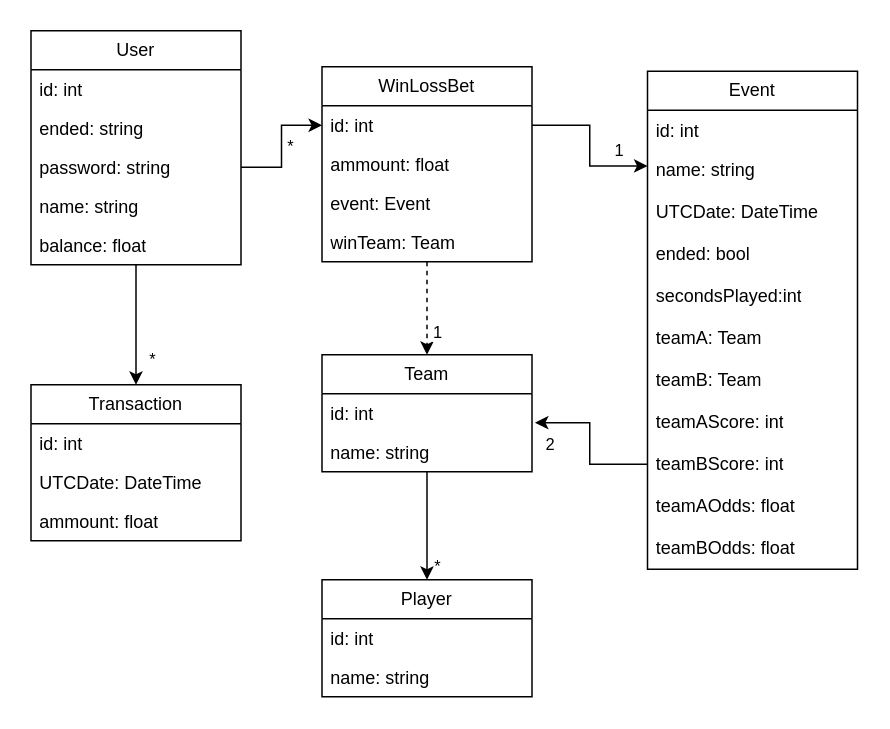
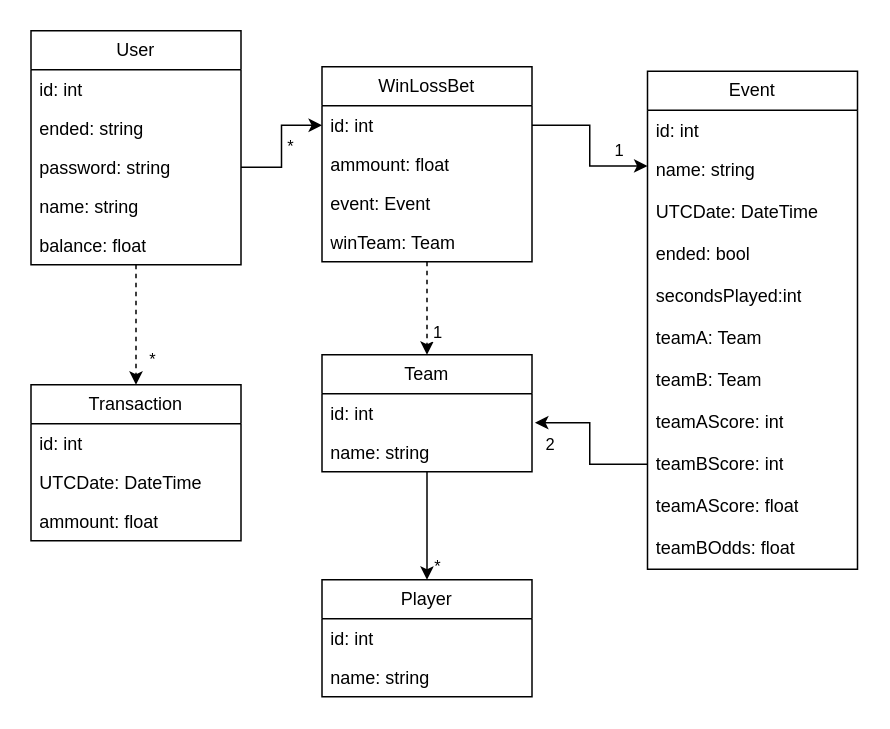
  <mxCell id="0" />
  <mxCell id="1" parent="0" />
- <mxCell id="2" style="edgeStyle=orthogonalEdgeStyle;rounded=0;orthogonalLoop=1;jettySize=auto;html=1;exitX=0.5;exitY=1;exitDx=0;exitDy=0;entryX=0.5;entryY=0;entryDx=0;entryDy=0;" edge="1" parent="1" source="4" target="28"><mxGeometry relative="1" as="geometry" /></mxCell>
+ <mxCell id="2" style="edgeStyle=orthogonalEdgeStyle;rounded=0;orthogonalLoop=1;jettySize=auto;html=1;exitX=0.5;exitY=1;exitDx=0;exitDy=0;entryX=0.5;entryY=0;entryDx=0;entryDy=0;dashed=1;" edge="1" parent="1" source="4" target="28"><mxGeometry relative="1" as="geometry" /></mxCell>
  <mxCell id="3" value="*" style="edgeLabel;html=1;align=center;verticalAlign=middle;resizable=0;points=[];" vertex="1" connectable="0" parent="2"><mxGeometry x="0.414" y="-2" relative="1" as="geometry"><mxPoint x="12" y="5" as="offset" /></mxGeometry></mxCell>
  <mxCell id="4" value="User" style="swimlane;fontStyle=0;childLayout=stackLayout;horizontal=1;startSize=26;fillColor=none;horizontalStack=0;resizeParent=1;resizeParentMax=0;resizeLast=0;collapsible=1;marginBottom=0;whiteSpace=wrap;html=1;" vertex="1" parent="1"><mxGeometry x="20" y="20" width="140" height="156" as="geometry" /></mxCell>
  <mxCell id="5" value="id: int" style="text;strokeColor=none;fillColor=none;align=left;verticalAlign=top;spacingLeft=4;spacingRight=4;overflow=hidden;rotatable=0;points=[[0,0.5],[1,0.5]];portConstraint=eastwest;whiteSpace=wrap;html=1;" vertex="1" parent="4"><mxGeometry y="26" width="140" height="26" as="geometry" /></mxCell>
  <mxCell id="6" value="ended: string" style="text;strokeColor=none;fillColor=none;align=left;verticalAlign=top;spacingLeft=4;spacingRight=4;overflow=hidden;rotatable=0;points=[[0,0.5],[1,0.5]];portConstraint=eastwest;whiteSpace=wrap;html=1;" vertex="1" parent="4"><mxGeometry y="52" width="140" height="26" as="geometry" /></mxCell>
  <mxCell id="7" value="password: string" style="text;strokeColor=none;fillColor=none;align=left;verticalAlign=top;spacingLeft=4;spacingRight=4;overflow=hidden;rotatable=0;points=[[0,0.5],[1,0.5]];portConstraint=eastwest;whiteSpace=wrap;html=1;" vertex="1" parent="4"><mxGeometry y="78" width="140" height="26" as="geometry" /></mxCell>
  <mxCell id="8" value="name: string" style="text;strokeColor=none;fillColor=none;align=left;verticalAlign=top;spacingLeft=4;spacingRight=4;overflow=hidden;rotatable=0;points=[[0,0.5],[1,0.5]];portConstraint=eastwest;whiteSpace=wrap;html=1;" vertex="1" parent="4"><mxGeometry y="104" width="140" height="26" as="geometry" /></mxCell>
  <mxCell id="9" value="balance: float" style="text;strokeColor=none;fillColor=none;align=left;verticalAlign=top;spacingLeft=4;spacingRight=4;overflow=hidden;rotatable=0;points=[[0,0.5],[1,0.5]];portConstraint=eastwest;whiteSpace=wrap;html=1;" vertex="1" parent="4"><mxGeometry y="130" width="140" height="26" as="geometry" /></mxCell>
  <mxCell id="10" value="Team" style="swimlane;fontStyle=0;childLayout=stackLayout;horizontal=1;startSize=26;fillColor=none;horizontalStack=0;resizeParent=1;resizeParentMax=0;resizeLast=0;collapsible=1;marginBottom=0;whiteSpace=wrap;html=1;" vertex="1" parent="1"><mxGeometry x="214" y="236" width="140" height="78" as="geometry" /></mxCell>
  <mxCell id="11" value="id: int" style="text;strokeColor=none;fillColor=none;align=left;verticalAlign=top;spacingLeft=4;spacingRight=4;overflow=hidden;rotatable=0;points=[[0,0.5],[1,0.5]];portConstraint=eastwest;whiteSpace=wrap;html=1;" vertex="1" parent="10"><mxGeometry y="26" width="140" height="26" as="geometry" /></mxCell>
  <mxCell id="12" value="name: string" style="text;strokeColor=none;fillColor=none;align=left;verticalAlign=top;spacingLeft=4;spacingRight=4;overflow=hidden;rotatable=0;points=[[0,0.5],[1,0.5]];portConstraint=eastwest;whiteSpace=wrap;html=1;" vertex="1" parent="10"><mxGeometry y="52" width="140" height="26" as="geometry" /></mxCell>
  <mxCell id="13" value="Event" style="swimlane;fontStyle=0;childLayout=stackLayout;horizontal=1;startSize=26;fillColor=none;horizontalStack=0;resizeParent=1;resizeParentMax=0;resizeLast=0;collapsible=1;marginBottom=0;whiteSpace=wrap;html=1;" vertex="1" parent="1"><mxGeometry x="431" y="47" width="140" height="332" as="geometry" /></mxCell>
  <mxCell id="14" value="id: int" style="text;strokeColor=none;fillColor=none;align=left;verticalAlign=top;spacingLeft=4;spacingRight=4;overflow=hidden;rotatable=0;points=[[0,0.5],[1,0.5]];portConstraint=eastwest;whiteSpace=wrap;html=1;" vertex="1" parent="13"><mxGeometry y="26" width="140" height="26" as="geometry" /></mxCell>
  <mxCell id="15" value="name: string" style="text;strokeColor=none;fillColor=none;align=left;verticalAlign=top;spacingLeft=4;spacingRight=4;overflow=hidden;rotatable=0;points=[[0,0.5],[1,0.5]];portConstraint=eastwest;whiteSpace=wrap;html=1;" vertex="1" parent="13"><mxGeometry y="52" width="140" height="28" as="geometry" /></mxCell>
  <mxCell id="16" value="UTCDate: DateTime" style="text;strokeColor=none;fillColor=none;align=left;verticalAlign=top;spacingLeft=4;spacingRight=4;overflow=hidden;rotatable=0;points=[[0,0.5],[1,0.5]];portConstraint=eastwest;whiteSpace=wrap;html=1;" vertex="1" parent="13"><mxGeometry y="80" width="140" height="28" as="geometry" /></mxCell>
  <mxCell id="17" value="ended: bool" style="text;strokeColor=none;fillColor=none;align=left;verticalAlign=top;spacingLeft=4;spacingRight=4;overflow=hidden;rotatable=0;points=[[0,0.5],[1,0.5]];portConstraint=eastwest;whiteSpace=wrap;html=1;" vertex="1" parent="13"><mxGeometry y="108" width="140" height="28" as="geometry" /></mxCell>
  <mxCell id="18" value="secondsPlayed:int" style="text;strokeColor=none;fillColor=none;align=left;verticalAlign=top;spacingLeft=4;spacingRight=4;overflow=hidden;rotatable=0;points=[[0,0.5],[1,0.5]];portConstraint=eastwest;whiteSpace=wrap;html=1;" vertex="1" parent="13"><mxGeometry y="136" width="140" height="28" as="geometry" /></mxCell>
  <mxCell id="19" value="teamA: Team" style="text;strokeColor=none;fillColor=none;align=left;verticalAlign=top;spacingLeft=4;spacingRight=4;overflow=hidden;rotatable=0;points=[[0,0.5],[1,0.5]];portConstraint=eastwest;whiteSpace=wrap;html=1;" vertex="1" parent="13"><mxGeometry y="164" width="140" height="28" as="geometry" /></mxCell>
  <mxCell id="20" value="teamB: Team" style="text;strokeColor=none;fillColor=none;align=left;verticalAlign=top;spacingLeft=4;spacingRight=4;overflow=hidden;rotatable=0;points=[[0,0.5],[1,0.5]];portConstraint=eastwest;whiteSpace=wrap;html=1;" vertex="1" parent="13"><mxGeometry y="192" width="140" height="28" as="geometry" /></mxCell>
  <mxCell id="21" value="teamAScore: int" style="text;strokeColor=none;fillColor=none;align=left;verticalAlign=top;spacingLeft=4;spacingRight=4;overflow=hidden;rotatable=0;points=[[0,0.5],[1,0.5]];portConstraint=eastwest;whiteSpace=wrap;html=1;" vertex="1" parent="13"><mxGeometry y="220" width="140" height="28" as="geometry" /></mxCell>
  <mxCell id="22" value="teamBScore: int" style="text;strokeColor=none;fillColor=none;align=left;verticalAlign=top;spacingLeft=4;spacingRight=4;overflow=hidden;rotatable=0;points=[[0,0.5],[1,0.5]];portConstraint=eastwest;whiteSpace=wrap;html=1;" vertex="1" parent="13"><mxGeometry y="248" width="140" height="28" as="geometry" /></mxCell>
- <mxCell id="23" value="teamAOdds: float" style="text;strokeColor=none;fillColor=none;align=left;verticalAlign=top;spacingLeft=4;spacingRight=4;overflow=hidden;rotatable=0;points=[[0,0.5],[1,0.5]];portConstraint=eastwest;whiteSpace=wrap;html=1;" vertex="1" parent="13"><mxGeometry y="276" width="140" height="28" as="geometry" /></mxCell>
+ <mxCell id="23" value="teamAScore: float" style="text;strokeColor=none;fillColor=none;align=left;verticalAlign=top;spacingLeft=4;spacingRight=4;overflow=hidden;rotatable=0;points=[[0,0.5],[1,0.5]];portConstraint=eastwest;whiteSpace=wrap;html=1;" vertex="1" parent="13"><mxGeometry y="276" width="140" height="28" as="geometry" /></mxCell>
  <mxCell id="24" value="teamBOdds: float" style="text;strokeColor=none;fillColor=none;align=left;verticalAlign=top;spacingLeft=4;spacingRight=4;overflow=hidden;rotatable=0;points=[[0,0.5],[1,0.5]];portConstraint=eastwest;whiteSpace=wrap;html=1;" vertex="1" parent="13"><mxGeometry y="304" width="140" height="28" as="geometry" /></mxCell>
  <mxCell id="25" value="Player" style="swimlane;fontStyle=0;childLayout=stackLayout;horizontal=1;startSize=26;fillColor=none;horizontalStack=0;resizeParent=1;resizeParentMax=0;resizeLast=0;collapsible=1;marginBottom=0;whiteSpace=wrap;html=1;" vertex="1" parent="1"><mxGeometry x="214" y="386" width="140" height="78" as="geometry" /></mxCell>
  <mxCell id="26" value="id: int" style="text;strokeColor=none;fillColor=none;align=left;verticalAlign=top;spacingLeft=4;spacingRight=4;overflow=hidden;rotatable=0;points=[[0,0.5],[1,0.5]];portConstraint=eastwest;whiteSpace=wrap;html=1;" vertex="1" parent="25"><mxGeometry y="26" width="140" height="26" as="geometry" /></mxCell>
  <mxCell id="27" value="name: string" style="text;strokeColor=none;fillColor=none;align=left;verticalAlign=top;spacingLeft=4;spacingRight=4;overflow=hidden;rotatable=0;points=[[0,0.5],[1,0.5]];portConstraint=eastwest;whiteSpace=wrap;html=1;" vertex="1" parent="25"><mxGeometry y="52" width="140" height="26" as="geometry" /></mxCell>
  <mxCell id="28" value="Transaction" style="swimlane;fontStyle=0;childLayout=stackLayout;horizontal=1;startSize=26;fillColor=none;horizontalStack=0;resizeParent=1;resizeParentMax=0;resizeLast=0;collapsible=1;marginBottom=0;whiteSpace=wrap;html=1;" vertex="1" parent="1"><mxGeometry x="20" y="256" width="140" height="104" as="geometry" /></mxCell>
  <mxCell id="29" value="id: int" style="text;strokeColor=none;fillColor=none;align=left;verticalAlign=top;spacingLeft=4;spacingRight=4;overflow=hidden;rotatable=0;points=[[0,0.5],[1,0.5]];portConstraint=eastwest;whiteSpace=wrap;html=1;" vertex="1" parent="28"><mxGeometry y="26" width="140" height="26" as="geometry" /></mxCell>
  <mxCell id="30" value="UTCDate: DateTime" style="text;strokeColor=none;fillColor=none;align=left;verticalAlign=top;spacingLeft=4;spacingRight=4;overflow=hidden;rotatable=0;points=[[0,0.5],[1,0.5]];portConstraint=eastwest;whiteSpace=wrap;html=1;" vertex="1" parent="28"><mxGeometry y="52" width="140" height="26" as="geometry" /></mxCell>
  <mxCell id="31" value="ammount: float" style="text;strokeColor=none;fillColor=none;align=left;verticalAlign=top;spacingLeft=4;spacingRight=4;overflow=hidden;rotatable=0;points=[[0,0.5],[1,0.5]];portConstraint=eastwest;whiteSpace=wrap;html=1;" vertex="1" parent="28"><mxGeometry y="78" width="140" height="26" as="geometry" /></mxCell>
  <mxCell id="32" style="edgeStyle=orthogonalEdgeStyle;rounded=0;orthogonalLoop=1;jettySize=auto;html=1;exitX=0.5;exitY=1;exitDx=0;exitDy=0;dashed=1;" edge="1" parent="1" source="34" target="10"><mxGeometry relative="1" as="geometry" /></mxCell>
  <mxCell id="33" value="1" style="edgeLabel;html=1;align=center;verticalAlign=middle;resizable=0;points=[];" vertex="1" connectable="0" parent="32"><mxGeometry x="0.652" y="1" relative="1" as="geometry"><mxPoint x="5" y="-5" as="offset" /></mxGeometry></mxCell>
  <mxCell id="34" value="WinLossBet" style="swimlane;fontStyle=0;childLayout=stackLayout;horizontal=1;startSize=26;fillColor=none;horizontalStack=0;resizeParent=1;resizeParentMax=0;resizeLast=0;collapsible=1;marginBottom=0;whiteSpace=wrap;html=1;" vertex="1" parent="1"><mxGeometry x="214" y="44" width="140" height="130" as="geometry" /></mxCell>
  <mxCell id="35" value="id: int" style="text;strokeColor=none;fillColor=none;align=left;verticalAlign=top;spacingLeft=4;spacingRight=4;overflow=hidden;rotatable=0;points=[[0,0.5],[1,0.5]];portConstraint=eastwest;whiteSpace=wrap;html=1;" vertex="1" parent="34"><mxGeometry y="26" width="140" height="26" as="geometry" /></mxCell>
  <mxCell id="36" value="ammount: float" style="text;strokeColor=none;fillColor=none;align=left;verticalAlign=top;spacingLeft=4;spacingRight=4;overflow=hidden;rotatable=0;points=[[0,0.5],[1,0.5]];portConstraint=eastwest;whiteSpace=wrap;html=1;" vertex="1" parent="34"><mxGeometry y="52" width="140" height="26" as="geometry" /></mxCell>
  <mxCell id="37" value="event: Event" style="text;strokeColor=none;fillColor=none;align=left;verticalAlign=top;spacingLeft=4;spacingRight=4;overflow=hidden;rotatable=0;points=[[0,0.5],[1,0.5]];portConstraint=eastwest;whiteSpace=wrap;html=1;" vertex="1" parent="34"><mxGeometry y="78" width="140" height="26" as="geometry" /></mxCell>
  <mxCell id="38" value="winTeam: Team" style="text;strokeColor=none;fillColor=none;align=left;verticalAlign=top;spacingLeft=4;spacingRight=4;overflow=hidden;rotatable=0;points=[[0,0.5],[1,0.5]];portConstraint=eastwest;whiteSpace=wrap;html=1;" vertex="1" parent="34"><mxGeometry y="104" width="140" height="26" as="geometry" /></mxCell>
  <mxCell id="39" style="edgeStyle=orthogonalEdgeStyle;rounded=0;orthogonalLoop=1;jettySize=auto;html=1;exitX=1;exitY=0.5;exitDx=0;exitDy=0;entryX=0;entryY=0.5;entryDx=0;entryDy=0;" edge="1" parent="1" source="7" target="35"><mxGeometry relative="1" as="geometry" /></mxCell>
  <mxCell id="40" value="*" style="edgeLabel;html=1;align=center;verticalAlign=middle;resizable=0;points=[];" vertex="1" connectable="0" parent="39"><mxGeometry x="0.469" y="-2" relative="1" as="geometry"><mxPoint y="11" as="offset" /></mxGeometry></mxCell>
  <mxCell id="41" style="edgeStyle=orthogonalEdgeStyle;rounded=0;orthogonalLoop=1;jettySize=auto;html=1;exitX=0.5;exitY=1;exitDx=0;exitDy=0;entryX=0.5;entryY=0;entryDx=0;entryDy=0;" edge="1" parent="1" source="10" target="25"><mxGeometry relative="1" as="geometry" /></mxCell>
  <mxCell id="42" value="*" style="edgeLabel;html=1;align=center;verticalAlign=middle;resizable=0;points=[];" vertex="1" connectable="0" parent="41"><mxGeometry x="0.313" relative="1" as="geometry"><mxPoint x="6" y="15" as="offset" /></mxGeometry></mxCell>
  <mxCell id="43" style="edgeStyle=orthogonalEdgeStyle;rounded=0;orthogonalLoop=1;jettySize=auto;html=1;exitX=0;exitY=0.5;exitDx=0;exitDy=0;entryX=1.014;entryY=0.741;entryDx=0;entryDy=0;entryPerimeter=0;" edge="1" parent="1" source="22" target="11"><mxGeometry relative="1" as="geometry" /></mxCell>
  <mxCell id="44" value="2" style="edgeLabel;html=1;align=center;verticalAlign=middle;resizable=0;points=[];" vertex="1" connectable="0" parent="43"><mxGeometry x="0.811" y="4" relative="1" as="geometry"><mxPoint y="10" as="offset" /></mxGeometry></mxCell>
  <mxCell id="45" style="edgeStyle=orthogonalEdgeStyle;rounded=0;orthogonalLoop=1;jettySize=auto;html=1;exitX=1;exitY=0.5;exitDx=0;exitDy=0;entryX=0;entryY=0.398;entryDx=0;entryDy=0;entryPerimeter=0;" edge="1" parent="1" source="35" target="15"><mxGeometry relative="1" as="geometry" /></mxCell>
  <mxCell id="46" value="1" style="edgeLabel;html=1;align=center;verticalAlign=middle;resizable=0;points=[];" vertex="1" connectable="0" parent="45"><mxGeometry x="0.401" y="-3" relative="1" as="geometry"><mxPoint x="12" y="-14" as="offset" /></mxGeometry></mxCell>
